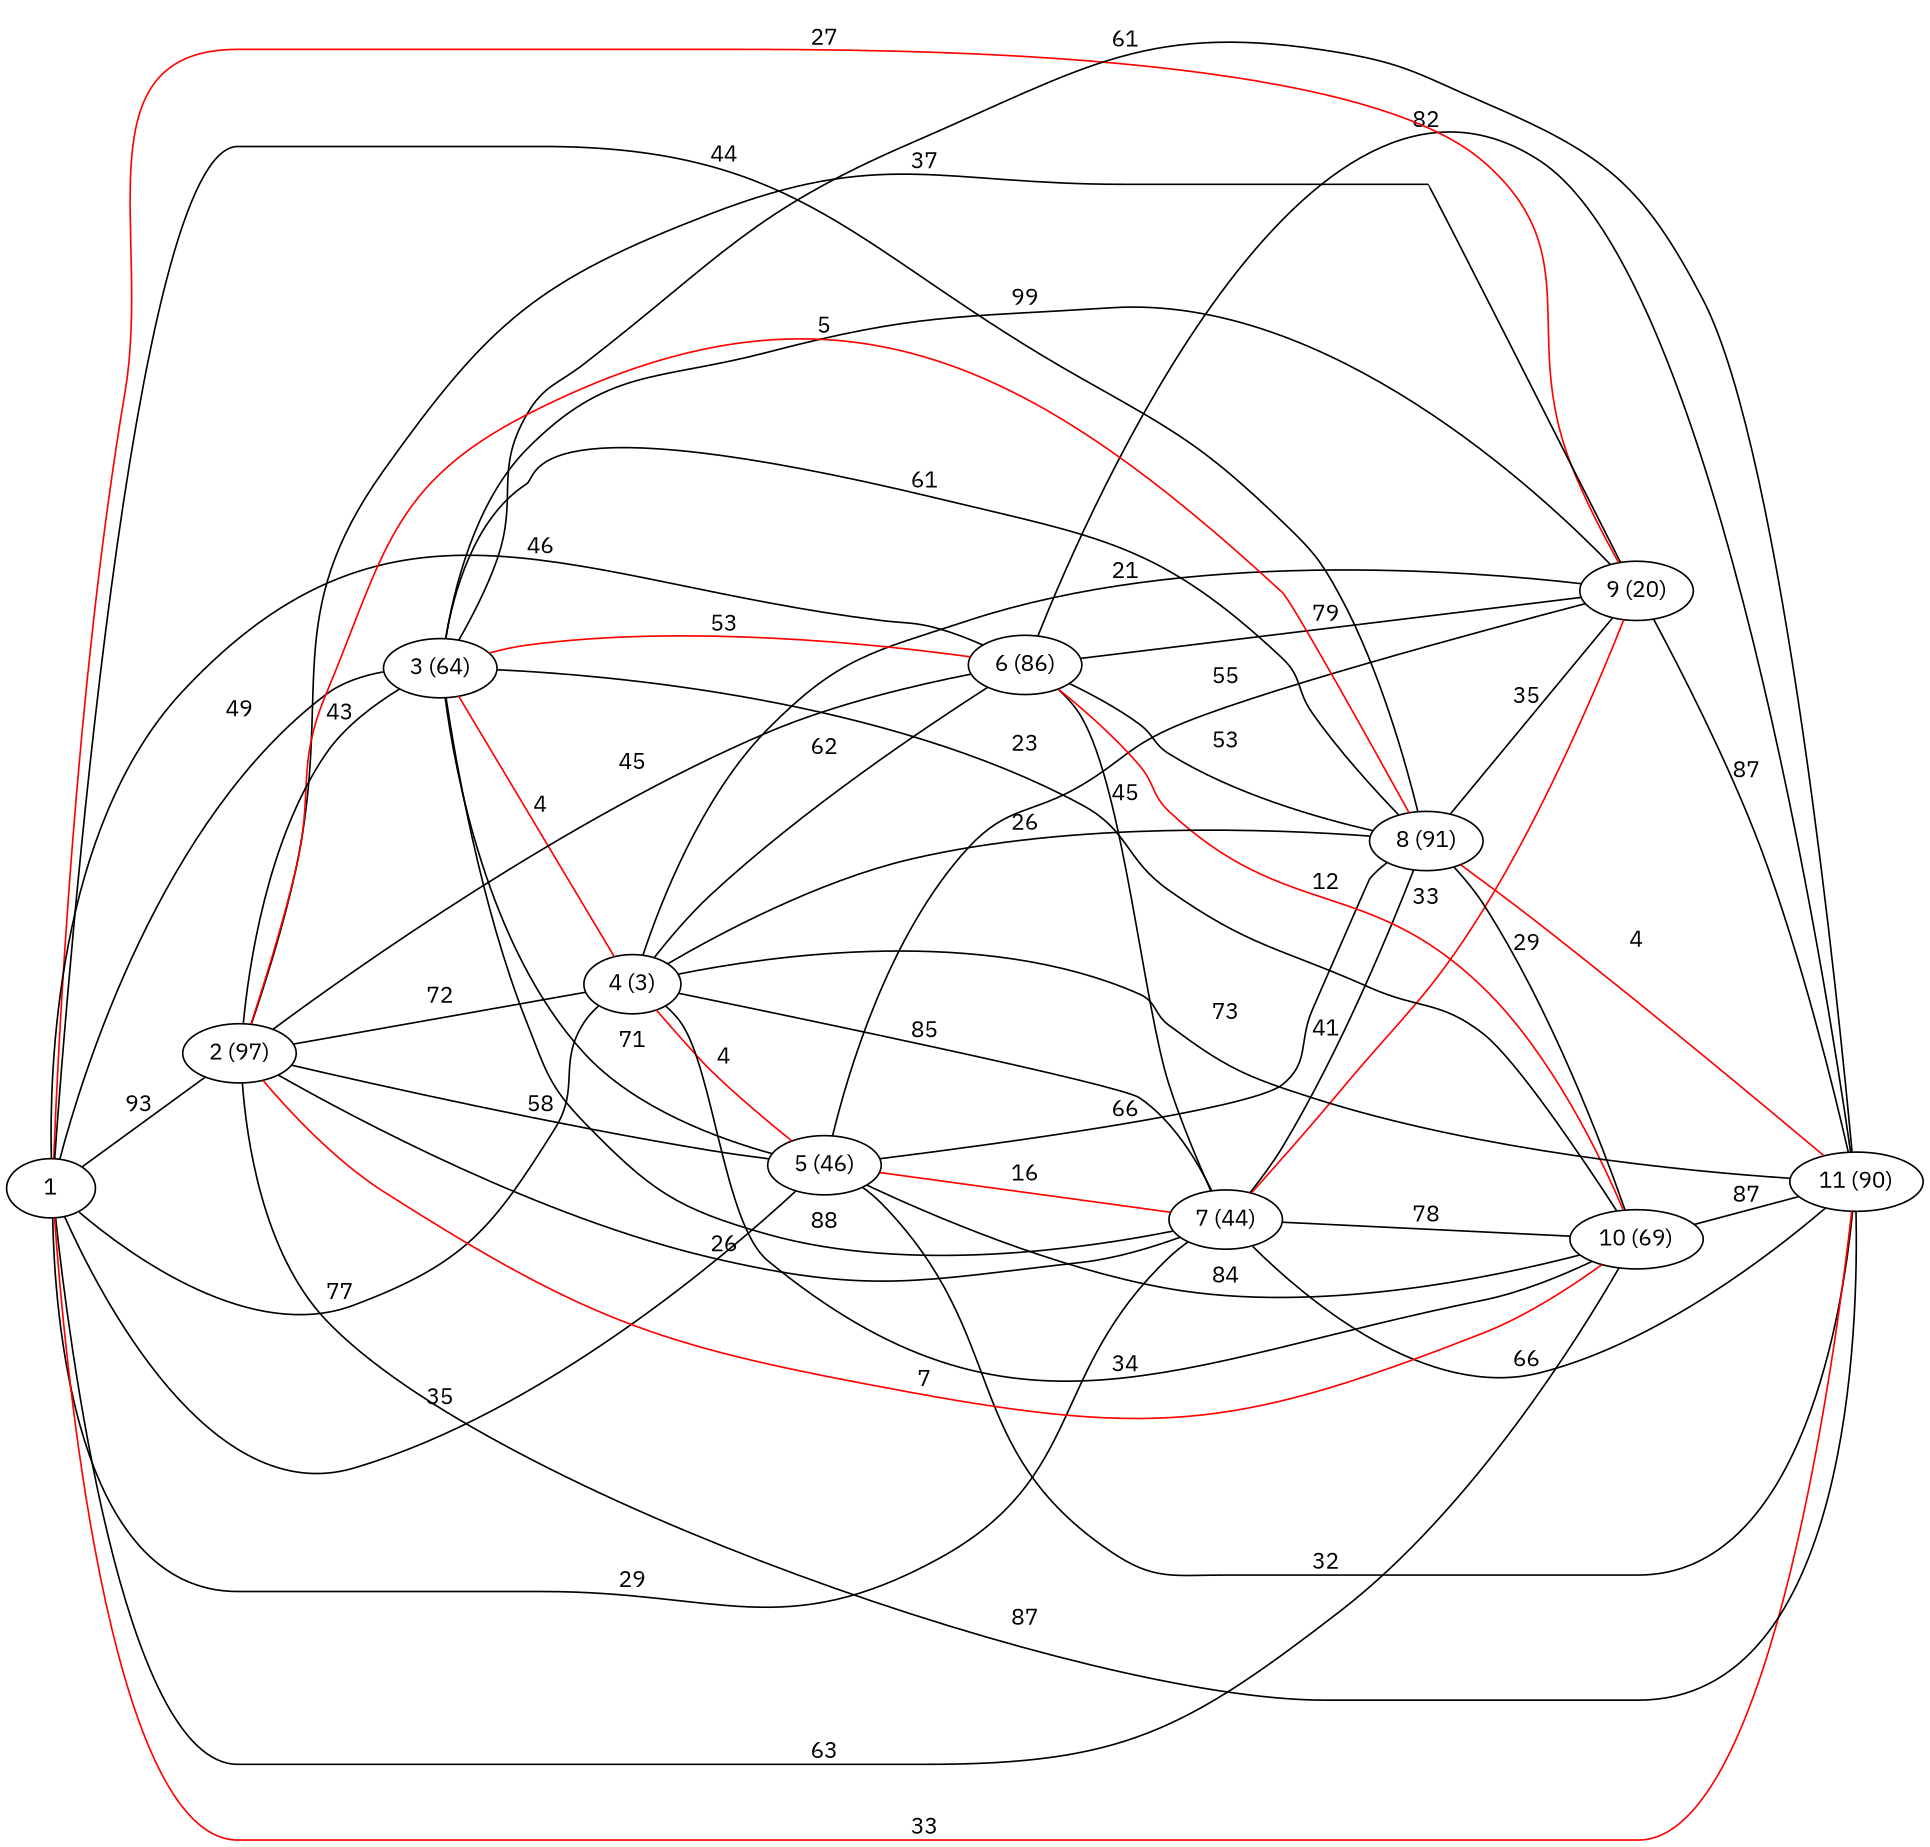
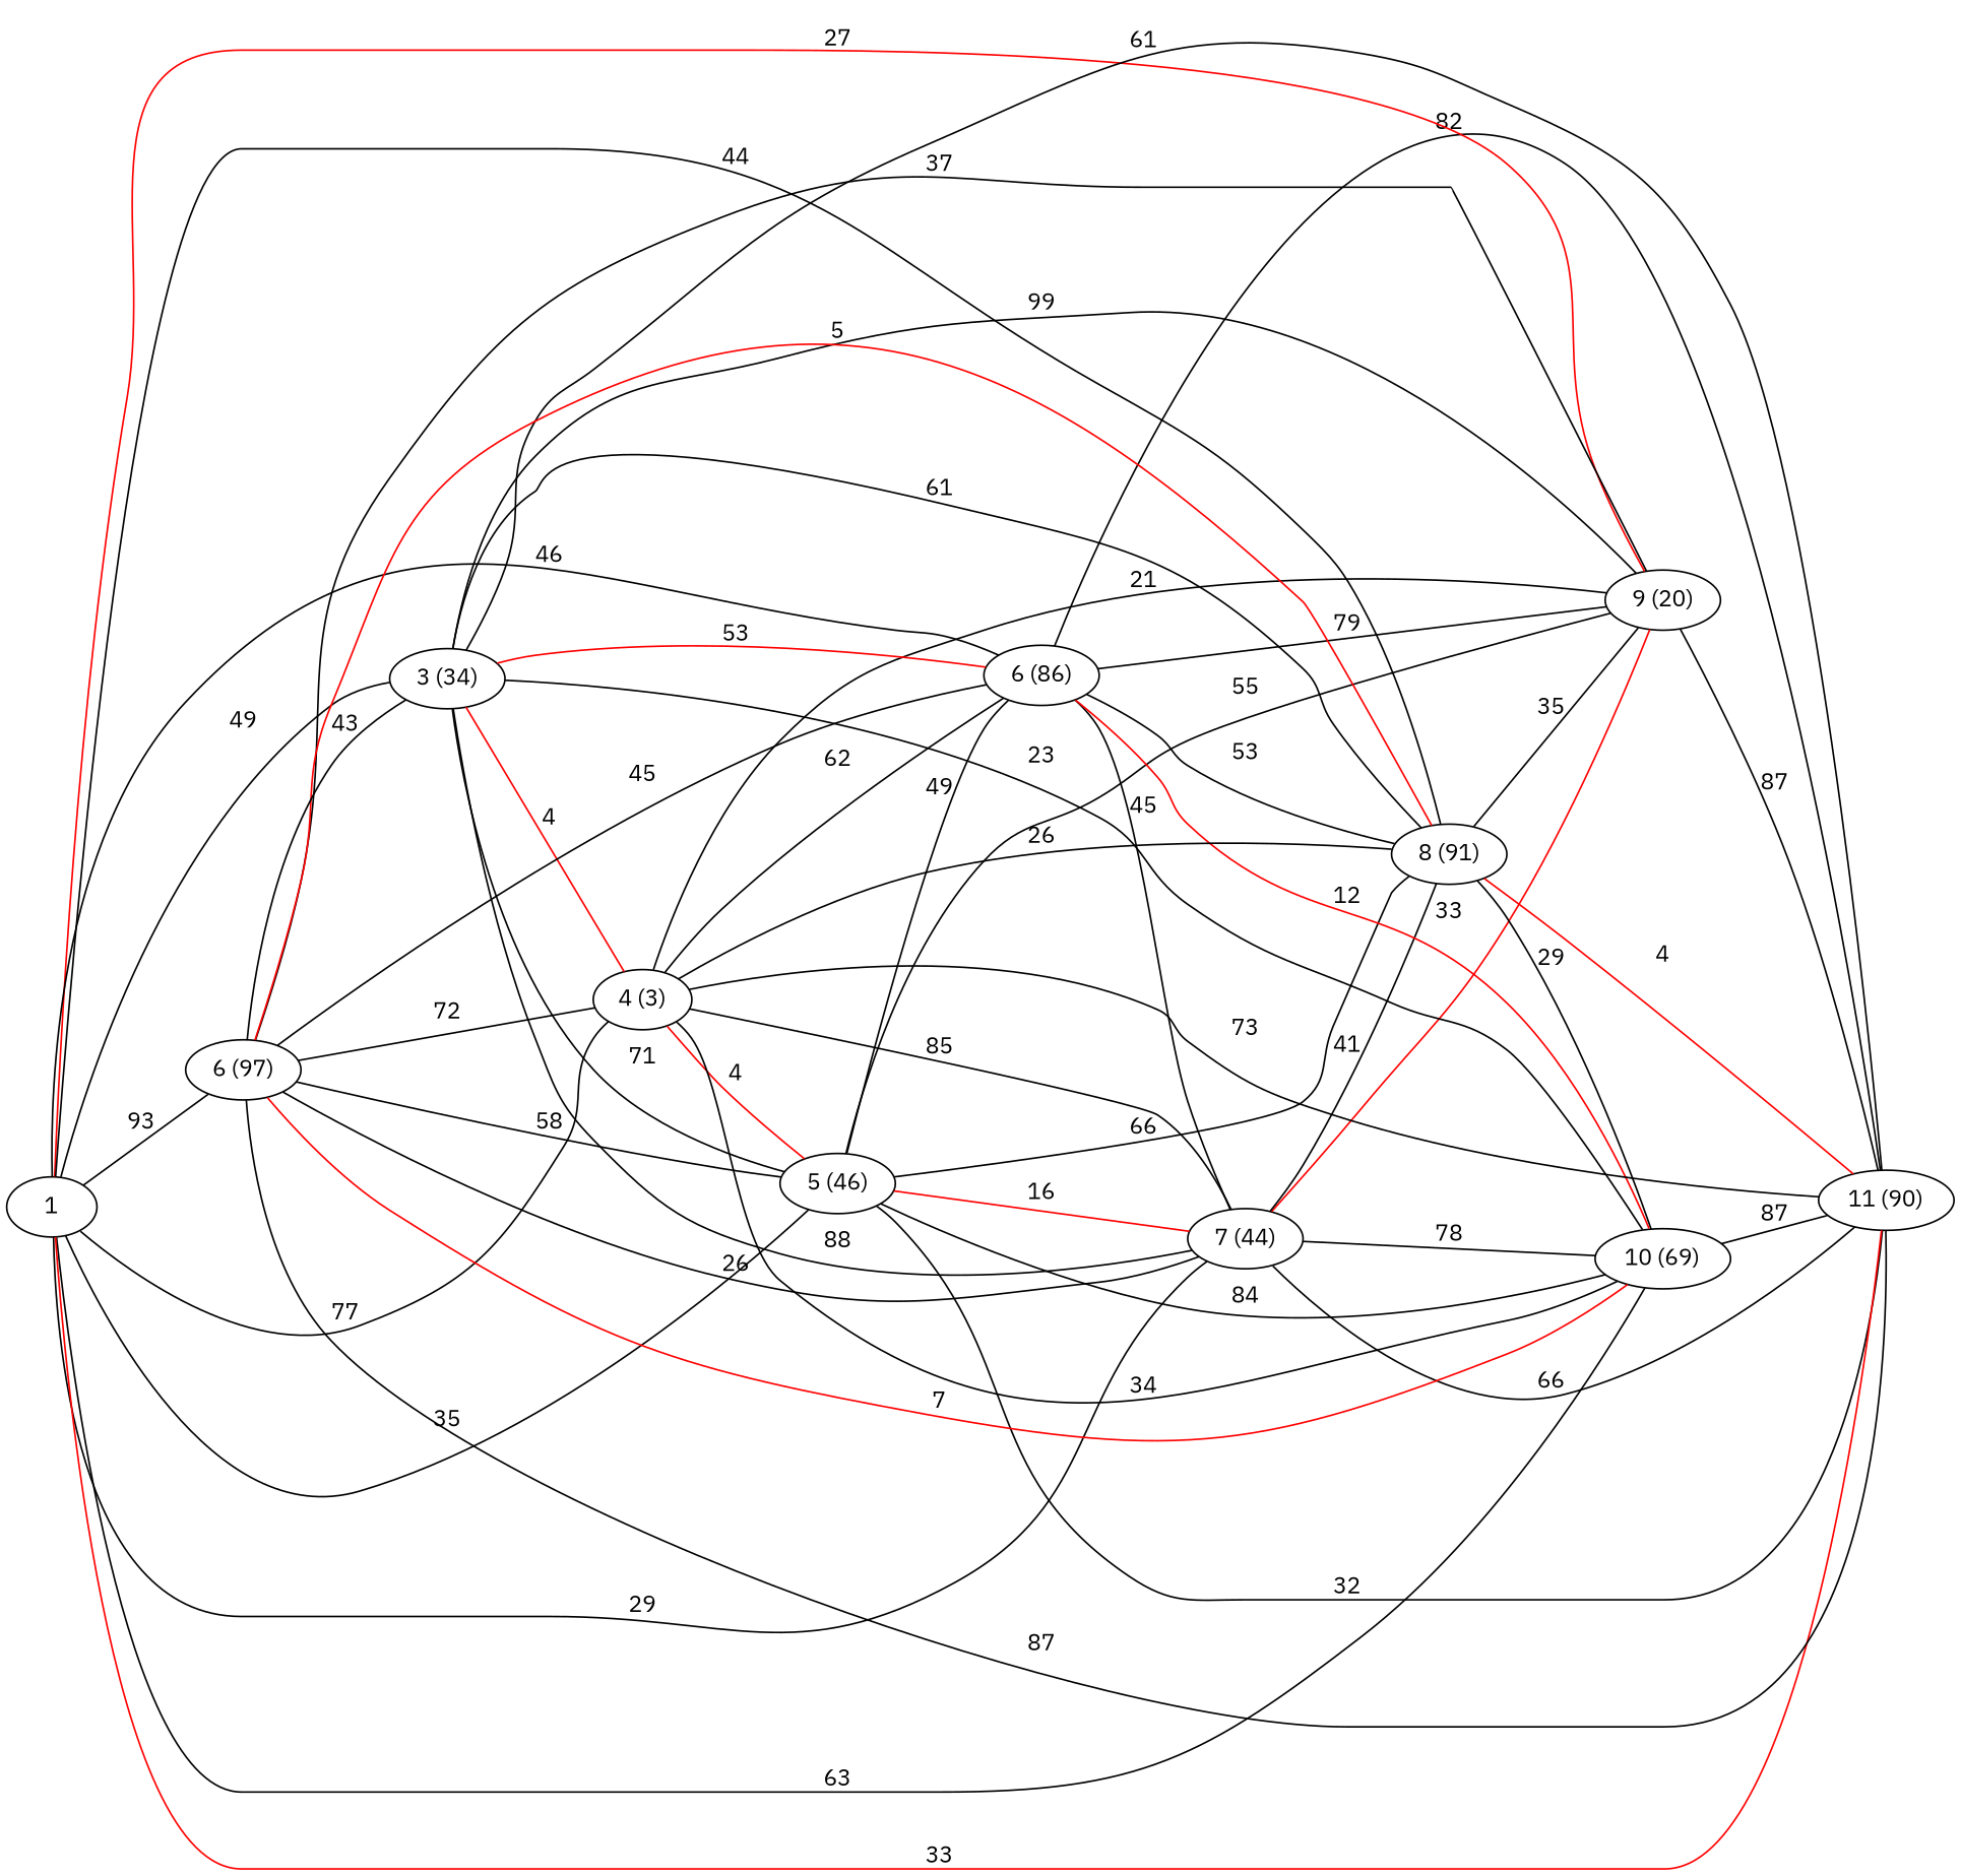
  graph {
    fontname="IBM Plex Sans"
    rankdir=LR
    node [fontname="IBM Plex Sans"]
    edge [color=black fontname="IBM Plex Sans"]
    n1 [label="5 (46)"]
    n2 [label="9 (20)"]
    n3 [label="7 (44)"]
    n4 [label="10 (69)"]
    n5 [label="11 (90)"]
    n6 [label="8 (91)"]
    n7 [label="6 (86)"]
    n8 [label="4 (3)"]
    1
-   n10 [label="3 (64)"]
-   n11 [label="2 (97)"]
+   n10 [label="3 (34)"]
+   n11 [label="6 (97)"]
    n1 -- n2 [label=55]
    n1 -- n3 [color=red label=16]
    n1 -- n4 [label=84]
    n1 -- n5 [label=32]
    n1 -- n6 [label=66]
+   n1 -- n7 [label=49]
    n2 -- n5 [label=87]
    n3 -- n2 [color=red label=33]
    n3 -- n4 [label=78]
    n3 -- n5 [label=66]
    n3 -- n6 [label=41]
    n4 -- n5 [label=87]
    n6 -- n2 [label=35]
    n6 -- n4 [label=29]
    n6 -- n5 [color=red label=4]
    n7 -- n2 [label=79]
    n7 -- n3 [label=45]
    n7 -- n4 [color=red label=12]
    n7 -- n5 [label=82]
    n7 -- n6 [label=53]
    n8 -- n1 [color=red label=4]
    n8 -- n2 [label=21]
    n8 -- n3 [label=85]
    n8 -- n4 [label=34]
    n8 -- n5 [label=73]
    n8 -- n6 [label=26]
    n8 -- n7 [label=62]
    1 -- n1 [label=35]
    1 -- n2 [color=red label=27]
    1 -- n3 [label=29]
    1 -- n4 [label=63]
    1 -- n5 [color=red label=33]
    1 -- n6 [label=44]
    1 -- n7 [label=46]
    1 -- n8 [label=77]
    1 -- n10 [label=49]
    1 -- n11 [label=93]
    n10 -- n1 [label=71]
    n10 -- n2 [label=99]
    n10 -- n3 [label=88]
    n10 -- n4 [label=23]
    n10 -- n5 [label=61]
    n10 -- n6 [label=61]
    n10 -- n7 [color=red label=53]
    n10 -- n8 [color=red label=4]
    n11 -- n1 [label=58]
    n11 -- n2 [label=37]
    n11 -- n3 [label=26]
    n11 -- n4 [color=red label=7]
    n11 -- n5 [label=87]
    n11 -- n6 [color=red label=5]
    n11 -- n7 [label=45]
    n11 -- n8 [label=72]
    n11 -- n10 [label=43]
  }
